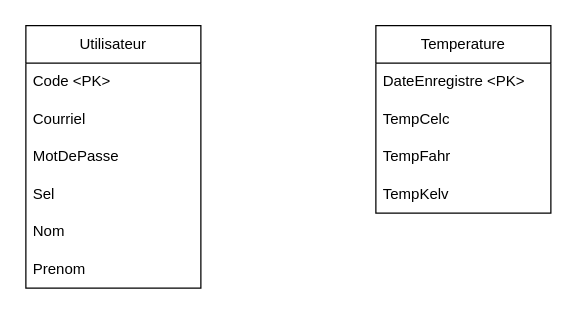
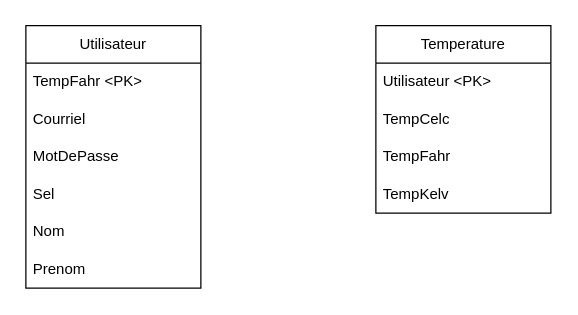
  <mxCell id="0" />
  <mxCell id="1" parent="0" />
  <mxCell id="2" value="Utilisateur" style="swimlane;fontStyle=0;childLayout=stackLayout;horizontal=1;startSize=30;horizontalStack=0;resizeParent=1;resizeParentMax=0;resizeLast=0;collapsible=1;marginBottom=0;whiteSpace=wrap;html=1;" parent="1" vertex="1"><mxGeometry x="20" y="20" width="140" height="210" as="geometry" /></mxCell>
- <mxCell id="3" value="Code &amp;lt;PK&amp;gt;" style="text;strokeColor=none;fillColor=none;align=left;verticalAlign=middle;spacingLeft=4;spacingRight=4;overflow=hidden;points=[[0,0.5],[1,0.5]];portConstraint=eastwest;rotatable=0;whiteSpace=wrap;html=1;" parent="2" vertex="1"><mxGeometry y="30" width="140" height="30" as="geometry" /></mxCell>
+ <mxCell id="3" value="TempFahr &amp;lt;PK&amp;gt;" style="text;strokeColor=none;fillColor=none;align=left;verticalAlign=middle;spacingLeft=4;spacingRight=4;overflow=hidden;points=[[0,0.5],[1,0.5]];portConstraint=eastwest;rotatable=0;whiteSpace=wrap;html=1;" parent="2" vertex="1"><mxGeometry y="30" width="140" height="30" as="geometry" /></mxCell>
  <mxCell id="4" value="Courriel" style="text;strokeColor=none;fillColor=none;align=left;verticalAlign=middle;spacingLeft=4;spacingRight=4;overflow=hidden;points=[[0,0.5],[1,0.5]];portConstraint=eastwest;rotatable=0;whiteSpace=wrap;html=1;" parent="2" vertex="1"><mxGeometry y="60" width="140" height="30" as="geometry" /></mxCell>
  <mxCell id="5" value="MotDePasse" style="text;strokeColor=none;fillColor=none;align=left;verticalAlign=middle;spacingLeft=4;spacingRight=4;overflow=hidden;points=[[0,0.5],[1,0.5]];portConstraint=eastwest;rotatable=0;whiteSpace=wrap;html=1;" parent="2" vertex="1"><mxGeometry y="90" width="140" height="30" as="geometry" /></mxCell>
  <mxCell id="6" value="Sel" style="text;strokeColor=none;fillColor=none;align=left;verticalAlign=middle;spacingLeft=4;spacingRight=4;overflow=hidden;points=[[0,0.5],[1,0.5]];portConstraint=eastwest;rotatable=0;whiteSpace=wrap;html=1;" vertex="1" parent="2"><mxGeometry y="120" width="140" height="30" as="geometry" /></mxCell>
  <mxCell id="7" value="Nom" style="text;strokeColor=none;fillColor=none;align=left;verticalAlign=middle;spacingLeft=4;spacingRight=4;overflow=hidden;points=[[0,0.5],[1,0.5]];portConstraint=eastwest;rotatable=0;whiteSpace=wrap;html=1;" vertex="1" parent="2"><mxGeometry y="150" width="140" height="30" as="geometry" /></mxCell>
  <mxCell id="8" value="Prenom" style="text;strokeColor=none;fillColor=none;align=left;verticalAlign=middle;spacingLeft=4;spacingRight=4;overflow=hidden;points=[[0,0.5],[1,0.5]];portConstraint=eastwest;rotatable=0;whiteSpace=wrap;html=1;" vertex="1" parent="2"><mxGeometry y="180" width="140" height="30" as="geometry" /></mxCell>
  <mxCell id="9" value="Temperature" style="swimlane;fontStyle=0;childLayout=stackLayout;horizontal=1;startSize=30;horizontalStack=0;resizeParent=1;resizeParentMax=0;resizeLast=0;collapsible=1;marginBottom=0;whiteSpace=wrap;html=1;" parent="1" vertex="1"><mxGeometry x="300" y="20" width="140" height="150" as="geometry" /></mxCell>
- <mxCell id="10" value="DateEnregistre &amp;lt;PK&amp;gt;" style="text;strokeColor=none;fillColor=none;align=left;verticalAlign=middle;spacingLeft=4;spacingRight=4;overflow=hidden;points=[[0,0.5],[1,0.5]];portConstraint=eastwest;rotatable=0;whiteSpace=wrap;html=1;" parent="9" vertex="1"><mxGeometry y="30" width="140" height="30" as="geometry" /></mxCell>
+ <mxCell id="10" value="Utilisateur &amp;lt;PK&amp;gt;" style="text;strokeColor=none;fillColor=none;align=left;verticalAlign=middle;spacingLeft=4;spacingRight=4;overflow=hidden;points=[[0,0.5],[1,0.5]];portConstraint=eastwest;rotatable=0;whiteSpace=wrap;html=1;" parent="9" vertex="1"><mxGeometry y="30" width="140" height="30" as="geometry" /></mxCell>
  <mxCell id="11" value="TempCelc" style="text;strokeColor=none;fillColor=none;align=left;verticalAlign=middle;spacingLeft=4;spacingRight=4;overflow=hidden;points=[[0,0.5],[1,0.5]];portConstraint=eastwest;rotatable=0;whiteSpace=wrap;html=1;" parent="9" vertex="1"><mxGeometry y="60" width="140" height="30" as="geometry" /></mxCell>
  <mxCell id="12" value="TempFahr" style="text;strokeColor=none;fillColor=none;align=left;verticalAlign=middle;spacingLeft=4;spacingRight=4;overflow=hidden;points=[[0,0.5],[1,0.5]];portConstraint=eastwest;rotatable=0;whiteSpace=wrap;html=1;" parent="9" vertex="1"><mxGeometry y="90" width="140" height="30" as="geometry" /></mxCell>
  <mxCell id="13" value="TempKelv" style="text;strokeColor=none;fillColor=none;align=left;verticalAlign=middle;spacingLeft=4;spacingRight=4;overflow=hidden;points=[[0,0.5],[1,0.5]];portConstraint=eastwest;rotatable=0;whiteSpace=wrap;html=1;" vertex="1" parent="9"><mxGeometry y="120" width="140" height="30" as="geometry" /></mxCell>
